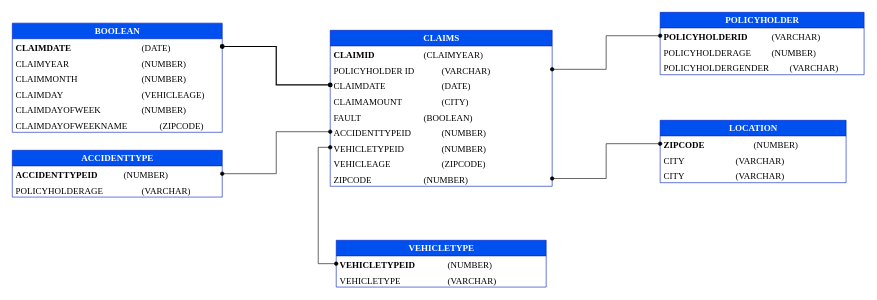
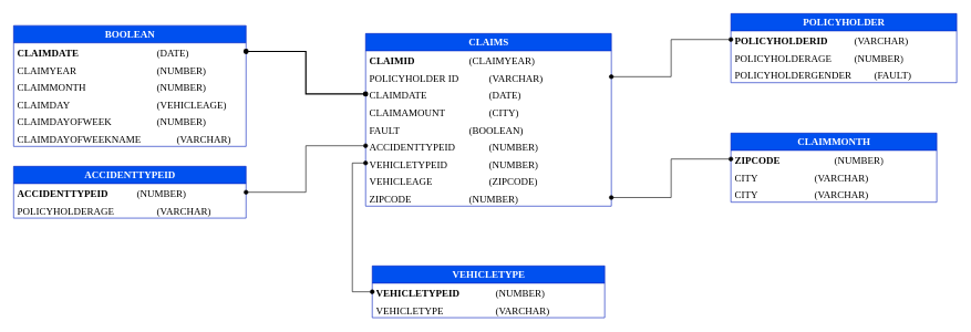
  <mxCell id="0" />
  <mxCell id="1" parent="0" />
- <mxCell id="2" value="ACCIDENTTYPE" style="swimlane;fontStyle=1;childLayout=stackLayout;horizontal=1;startSize=26;fillColor=#0050ef;horizontalStack=0;resizeParent=1;resizeParentMax=0;resizeLast=0;collapsible=1;marginBottom=0;html=1;fontSize=15;fontFamily=Verdana;fontColor=#ffffff;strokeColor=#001DBC;" vertex="1" parent="1"><mxGeometry x="20" y="250" width="350" height="78" as="geometry" /></mxCell>
+ <mxCell id="2" value="ACCIDENTTYPEID" style="swimlane;fontStyle=1;childLayout=stackLayout;horizontal=1;startSize=26;fillColor=#0050ef;horizontalStack=0;resizeParent=1;resizeParentMax=0;resizeLast=0;collapsible=1;marginBottom=0;html=1;fontSize=15;fontFamily=Verdana;fontColor=#ffffff;strokeColor=#001DBC;" vertex="1" parent="1"><mxGeometry x="20" y="250" width="350" height="78" as="geometry" /></mxCell>
  <mxCell id="3" value="&lt;b style=&quot;font-size: 15px;&quot;&gt;ACCIDENTTYPEID&lt;/b&gt; &lt;span style=&quot;white-space: pre; font-size: 15px;&quot;&gt;&#09;&lt;span style=&quot;white-space: pre;&quot;&gt;&#09;&lt;/span&gt;&lt;/span&gt;(NUMBER)" style="text;strokeColor=none;fillColor=none;align=left;verticalAlign=top;spacingLeft=4;spacingRight=4;overflow=hidden;rotatable=0;points=[[0,0.5],[1,0.5]];portConstraint=eastwest;whiteSpace=wrap;html=1;fontSize=15;fontFamily=Verdana;" vertex="1" parent="2"><mxGeometry y="26" width="350" height="26" as="geometry" /></mxCell>
  <mxCell id="4" value="POLICYHOLDERAGE&amp;nbsp; &amp;nbsp; &lt;span style=&quot;white-space: pre; font-size: 15px;&quot;&gt;&#09;&lt;span style=&quot;white-space: pre;&quot;&gt;&#09;&lt;/span&gt;&lt;/span&gt;(VARCHAR)" style="text;strokeColor=none;fillColor=none;align=left;verticalAlign=top;spacingLeft=4;spacingRight=4;overflow=hidden;rotatable=0;points=[[0,0.5],[1,0.5]];portConstraint=eastwest;whiteSpace=wrap;html=1;fontSize=15;fontFamily=Verdana;" vertex="1" parent="2"><mxGeometry y="52" width="350" height="26" as="geometry" /></mxCell>
  <mxCell id="5" value="CLAIMS" style="swimlane;fontStyle=1;childLayout=stackLayout;horizontal=1;startSize=26;fillColor=#0050ef;horizontalStack=0;resizeParent=1;resizeParentMax=0;resizeLast=0;collapsible=1;marginBottom=0;html=1;fontSize=15;fontFamily=Verdana;strokeColor=#001DBC;fontColor=#ffffff;" vertex="1" parent="1"><mxGeometry x="550" y="50" width="370" height="260" as="geometry" /></mxCell>
  <mxCell id="6" value="&lt;b style=&quot;font-size: 15px;&quot;&gt;CLAIMID&lt;/b&gt;&amp;nbsp; &amp;nbsp; &amp;nbsp; &amp;nbsp; &amp;nbsp; &amp;nbsp; &amp;nbsp; &amp;nbsp; &amp;nbsp; &amp;nbsp; &lt;span style=&quot;white-space: pre; font-size: 15px;&quot;&gt;&#09;&lt;/span&gt;(CLAIMYEAR)" style="text;strokeColor=none;fillColor=none;align=left;verticalAlign=top;spacingLeft=4;spacingRight=4;overflow=hidden;rotatable=0;points=[[0,0.5],[1,0.5]];portConstraint=eastwest;whiteSpace=wrap;html=1;fontSize=15;fontFamily=Verdana;" vertex="1" parent="5"><mxGeometry y="26" width="370" height="26" as="geometry" /></mxCell>
  <mxCell id="7" value="POLICYHOLDER ID&amp;nbsp;&amp;nbsp;&#09;&lt;span style=&quot;white-space: pre; font-size: 15px;&quot;&gt;&#09;&lt;/span&gt;&lt;span style=&quot;white-space: pre; font-size: 15px;&quot;&gt;&#09;&lt;/span&gt;&lt;span style=&quot;border-color: var(--border-color); font-size: 15px;&quot;&gt;&lt;/span&gt;(VARCHAR)" style="text;strokeColor=none;fillColor=none;align=left;verticalAlign=top;spacingLeft=4;spacingRight=4;overflow=hidden;rotatable=0;points=[[0,0.5],[1,0.5]];portConstraint=eastwest;whiteSpace=wrap;html=1;fontSize=15;fontFamily=Verdana;" vertex="1" parent="5"><mxGeometry y="52" width="370" height="26" as="geometry" /></mxCell>
  <mxCell id="8" value="CLAIMDATE&amp;nbsp; &amp;nbsp; &amp;nbsp; &amp;nbsp; &amp;nbsp; &amp;nbsp; &amp;nbsp;&#09;&lt;span style=&quot;border-color: var(--border-color); font-size: 15px;&quot;&gt;&lt;span style=&quot;white-space: pre; font-size: 15px;&quot;&gt;&amp;nbsp;&amp;nbsp;&amp;nbsp;&amp;nbsp;&lt;span style=&quot;white-space: pre; font-size: 15px;&quot;&gt;&#09;&lt;/span&gt;&lt;/span&gt;&lt;/span&gt;(DATE)" style="text;strokeColor=none;fillColor=none;align=left;verticalAlign=top;spacingLeft=4;spacingRight=4;overflow=hidden;rotatable=0;points=[[0,0.5],[1,0.5]];portConstraint=eastwest;whiteSpace=wrap;html=1;fontSize=15;fontFamily=Verdana;" vertex="1" parent="5"><mxGeometry y="78" width="370" height="26" as="geometry" /></mxCell>
  <mxCell id="9" value="CLAIMAMOUNT&amp;nbsp; &amp;nbsp; &amp;nbsp; &amp;nbsp;&#09;&lt;span style=&quot;border-color: var(--border-color); font-size: 15px;&quot;&gt;&lt;span style=&quot;white-space: pre; font-size: 15px;&quot;&gt;&amp;nbsp;&amp;nbsp;&amp;nbsp;&amp;nbsp;&lt;span style=&quot;white-space: pre; font-size: 15px;&quot;&gt;&#09;&lt;/span&gt;&lt;/span&gt;&lt;/span&gt;(CITY)" style="text;strokeColor=none;fillColor=none;align=left;verticalAlign=top;spacingLeft=4;spacingRight=4;overflow=hidden;rotatable=0;points=[[0,0.5],[1,0.5]];portConstraint=eastwest;whiteSpace=wrap;html=1;fontSize=15;fontFamily=Verdana;" vertex="1" parent="5"><mxGeometry y="104" width="370" height="26" as="geometry" /></mxCell>
  <mxCell id="10" value="FAULT&amp;nbsp; &amp;nbsp; &amp;nbsp; &amp;nbsp; &amp;nbsp; &amp;nbsp; &amp;nbsp; &amp;nbsp; &amp;nbsp; &amp;nbsp; &amp;nbsp;&#09;&lt;span style=&quot;border-color: var(--border-color); font-size: 15px;&quot;&gt;&lt;span style=&quot;white-space: pre; font-size: 15px;&quot;&gt;&amp;nbsp;&amp;nbsp;&amp;nbsp;&amp;nbsp;&lt;span style=&quot;white-space: pre; font-size: 15px;&quot;&gt;&#09;&lt;/span&gt;&lt;/span&gt;&lt;/span&gt;(BOOLEAN)" style="text;strokeColor=none;fillColor=none;align=left;verticalAlign=top;spacingLeft=4;spacingRight=4;overflow=hidden;rotatable=0;points=[[0,0.5],[1,0.5]];portConstraint=eastwest;whiteSpace=wrap;html=1;fontSize=15;fontFamily=Verdana;" vertex="1" parent="5"><mxGeometry y="130" width="370" height="26" as="geometry" /></mxCell>
  <mxCell id="11" value="ACCIDENTTYPEID&amp;nbsp;&#09;&lt;span style=&quot;white-space: pre; font-size: 15px;&quot;&gt;&#09;&lt;/span&gt;&lt;span style=&quot;white-space: pre; font-size: 15px;&quot;&gt;&#09;&lt;/span&gt;&lt;span style=&quot;border-color: var(--border-color); font-size: 15px;&quot;&gt;&lt;/span&gt;(NUMBER)" style="text;strokeColor=none;fillColor=none;align=left;verticalAlign=top;spacingLeft=4;spacingRight=4;overflow=hidden;rotatable=0;points=[[0,0.5],[1,0.5]];portConstraint=eastwest;whiteSpace=wrap;html=1;fontSize=15;fontFamily=Verdana;" vertex="1" parent="5"><mxGeometry y="156" width="370" height="26" as="geometry" /></mxCell>
  <mxCell id="12" value="VEHICLETYPEID&amp;nbsp; &amp;nbsp;&#09;&lt;span style=&quot;border-color: var(--border-color); font-size: 15px;&quot;&gt;&lt;span style=&quot;white-space: pre; font-size: 15px;&quot;&gt;&amp;nbsp;&amp;nbsp;&amp;nbsp;&amp;nbsp;&lt;/span&gt;&lt;/span&gt;&lt;span style=&quot;border-color: var(--border-color); font-size: 15px;&quot;&gt;&lt;span style=&quot;white-space: pre; font-size: 15px;&quot;&gt;&amp;nbsp;&amp;nbsp;&amp;nbsp;&amp;nbsp;&lt;span style=&quot;white-space: pre; font-size: 15px;&quot;&gt;&#09;&lt;/span&gt;&lt;/span&gt;&lt;/span&gt;(NUMBER)" style="text;strokeColor=none;fillColor=none;align=left;verticalAlign=top;spacingLeft=4;spacingRight=4;overflow=hidden;rotatable=0;points=[[0,0.5],[1,0.5]];portConstraint=eastwest;whiteSpace=wrap;html=1;fontSize=15;fontFamily=Verdana;" vertex="1" parent="5"><mxGeometry y="182" width="370" height="26" as="geometry" /></mxCell>
  <mxCell id="13" value="VEHICLEAGE&amp;nbsp; &amp;nbsp; &amp;nbsp; &amp;nbsp; &amp;nbsp;&amp;nbsp;&#09;&lt;span style=&quot;border-color: var(--border-color); font-size: 15px;&quot;&gt;&lt;span style=&quot;white-space: pre; font-size: 15px;&quot;&gt;&amp;nbsp;&amp;nbsp;&amp;nbsp;&amp;nbsp;&lt;span style=&quot;white-space: pre; font-size: 15px;&quot;&gt;&#09;&lt;/span&gt;&lt;/span&gt;&lt;/span&gt;(ZIPCODE)" style="text;strokeColor=none;fillColor=none;align=left;verticalAlign=top;spacingLeft=4;spacingRight=4;overflow=hidden;rotatable=0;points=[[0,0.5],[1,0.5]];portConstraint=eastwest;whiteSpace=wrap;html=1;fontSize=15;fontFamily=Verdana;" vertex="1" parent="5"><mxGeometry y="208" width="370" height="26" as="geometry" /></mxCell>
  <mxCell id="14" value="ZIPCODE&amp;nbsp; &amp;nbsp; &amp;nbsp; &amp;nbsp; &amp;nbsp; &amp;nbsp; &amp;nbsp; &amp;nbsp;&amp;nbsp;&#09;&lt;span style=&quot;border-color: var(--border-color); font-size: 15px;&quot;&gt;&lt;span style=&quot;white-space: pre; font-size: 15px;&quot;&gt;&amp;nbsp;&amp;nbsp;&amp;nbsp;&amp;nbsp;&lt;span style=&quot;white-space: pre; font-size: 15px;&quot;&gt;&#09;&lt;/span&gt;&lt;/span&gt;&lt;/span&gt;(NUMBER)" style="text;strokeColor=none;fillColor=none;align=left;verticalAlign=top;spacingLeft=4;spacingRight=4;overflow=hidden;rotatable=0;points=[[0,0.5],[1,0.5]];portConstraint=eastwest;whiteSpace=wrap;html=1;fontSize=15;fontFamily=Verdana;" vertex="1" parent="5"><mxGeometry y="234" width="370" height="26" as="geometry" /></mxCell>
  <mxCell id="15" value="BOOLEAN" style="swimlane;fontStyle=1;childLayout=stackLayout;horizontal=1;startSize=26;fillColor=#0050ef;horizontalStack=0;resizeParent=1;resizeParentMax=0;resizeLast=0;collapsible=1;marginBottom=0;html=1;fontSize=15;fontFamily=Verdana;strokeColor=#001DBC;fontColor=#ffffff;" vertex="1" parent="1"><mxGeometry x="20" y="38" width="350" height="182" as="geometry" /></mxCell>
  <mxCell id="16" value="&lt;b style=&quot;font-size: 15px;&quot;&gt;CLAIMDATE&lt;/b&gt;&amp;nbsp; &amp;nbsp; &amp;nbsp; &amp;nbsp; &amp;nbsp; &amp;nbsp; &amp;nbsp; &amp;nbsp; &amp;nbsp; &amp;nbsp; &amp;nbsp; &amp;nbsp; &amp;nbsp; &lt;span style=&quot;white-space: pre;&quot;&gt;&#09;&lt;/span&gt;(DATE)" style="text;strokeColor=none;fillColor=none;align=left;verticalAlign=top;spacingLeft=4;spacingRight=4;overflow=hidden;rotatable=0;points=[[0,0.5],[1,0.5]];portConstraint=eastwest;whiteSpace=wrap;html=1;fontSize=15;fontFamily=Verdana;" vertex="1" parent="15"><mxGeometry y="26" width="350" height="26" as="geometry" /></mxCell>
  <mxCell id="17" value="CLAIMYEAR&lt;span style=&quot;white-space: pre; font-size: 15px;&quot;&gt;&#09;&lt;/span&gt;&amp;nbsp; &amp;nbsp; &amp;nbsp; &amp;nbsp; &amp;nbsp; &amp;nbsp; &amp;nbsp; &amp;nbsp; &amp;nbsp; &amp;nbsp; &amp;nbsp; &amp;nbsp;&lt;span style=&quot;white-space: pre;&quot;&gt;&#09;&lt;/span&gt;(NUMBER)" style="text;strokeColor=none;fillColor=none;align=left;verticalAlign=top;spacingLeft=4;spacingRight=4;overflow=hidden;rotatable=0;points=[[0,0.5],[1,0.5]];portConstraint=eastwest;whiteSpace=wrap;html=1;fontSize=15;fontFamily=Verdana;" vertex="1" parent="15"><mxGeometry y="52" width="350" height="26" as="geometry" /></mxCell>
  <mxCell id="18" value="CLAIMMONTH&lt;span style=&quot;font-size: 15px;&quot;&gt;&lt;span style=&quot;white-space: pre; font-size: 15px;&quot;&gt;&amp;nbsp;&amp;nbsp;&amp;nbsp;&amp;nbsp;&lt;/span&gt;&lt;/span&gt;&amp;nbsp; &amp;nbsp; &amp;nbsp; &amp;nbsp; &amp;nbsp; &amp;nbsp; &amp;nbsp; &amp;nbsp; &amp;nbsp; &amp;nbsp;&lt;span style=&quot;white-space: pre;&quot;&gt;&#09;&lt;/span&gt;(NUMBER)" style="text;strokeColor=none;fillColor=none;align=left;verticalAlign=top;spacingLeft=4;spacingRight=4;overflow=hidden;rotatable=0;points=[[0,0.5],[1,0.5]];portConstraint=eastwest;whiteSpace=wrap;html=1;fontSize=15;fontFamily=Verdana;" vertex="1" parent="15"><mxGeometry y="78" width="350" height="26" as="geometry" /></mxCell>
  <mxCell id="19" value="CLAIMDAY&lt;span style=&quot;font-size: 15px;&quot;&gt;&lt;span style=&quot;white-space: pre; font-size: 15px;&quot;&gt;&amp;nbsp;&amp;nbsp;&amp;nbsp;&amp;nbsp;&lt;/span&gt;&lt;/span&gt;&amp;nbsp; &amp;nbsp; &amp;nbsp; &amp;nbsp; &amp;nbsp; &amp;nbsp; &amp;nbsp; &amp;nbsp; &amp;nbsp; &amp;nbsp; &amp;nbsp; &amp;nbsp; &amp;nbsp;&lt;span style=&quot;white-space: pre;&quot;&gt;&#09;&lt;/span&gt;(VEHICLEAGE)" style="text;strokeColor=none;fillColor=none;align=left;verticalAlign=top;spacingLeft=4;spacingRight=4;overflow=hidden;rotatable=0;points=[[0,0.5],[1,0.5]];portConstraint=eastwest;whiteSpace=wrap;html=1;fontSize=15;fontFamily=Verdana;" vertex="1" parent="15"><mxGeometry y="104" width="350" height="26" as="geometry" /></mxCell>
  <mxCell id="20" value="CLAIMDAYOFWEEK&lt;span style=&quot;white-space: pre; font-size: 15px;&quot;&gt;&#09;&lt;/span&gt;&amp;nbsp; &amp;nbsp; &amp;nbsp; &amp;nbsp;&lt;span style=&quot;white-space: pre;&quot;&gt;&#09;&lt;/span&gt;&lt;span style=&quot;white-space: pre;&quot;&gt;&#09;&lt;/span&gt;(NUMBER)" style="text;strokeColor=none;fillColor=none;align=left;verticalAlign=top;spacingLeft=4;spacingRight=4;overflow=hidden;rotatable=0;points=[[0,0.5],[1,0.5]];portConstraint=eastwest;whiteSpace=wrap;html=1;fontSize=15;fontFamily=Verdana;" vertex="1" parent="15"><mxGeometry y="130" width="350" height="26" as="geometry" /></mxCell>
- <mxCell id="21" value="CLAIMDAYOFWEEKNAME&amp;nbsp; &lt;span style=&quot;white-space: pre;&quot;&gt;&#09;&lt;/span&gt;&lt;span style=&quot;white-space: pre;&quot;&gt;&#09;&lt;/span&gt;(ZIPCODE)" style="text;strokeColor=none;fillColor=none;align=left;verticalAlign=top;spacingLeft=4;spacingRight=4;overflow=hidden;rotatable=0;points=[[0,0.5],[1,0.5]];portConstraint=eastwest;whiteSpace=wrap;html=1;fontSize=15;fontFamily=Verdana;" vertex="1" parent="15"><mxGeometry y="156" width="350" height="26" as="geometry" /></mxCell>
- <mxCell id="22" value="LOCATION" style="swimlane;fontStyle=1;childLayout=stackLayout;horizontal=1;startSize=26;fillColor=#0050ef;horizontalStack=0;resizeParent=1;resizeParentMax=0;resizeLast=0;collapsible=1;marginBottom=0;html=1;fontSize=15;fontFamily=Verdana;fontColor=#ffffff;strokeColor=#001DBC;" vertex="1" parent="1"><mxGeometry x="1100" y="200" width="310" height="104" as="geometry" /></mxCell>
+ <mxCell id="21" value="CLAIMDAYOFWEEKNAME&amp;nbsp; &lt;span style=&quot;white-space: pre;&quot;&gt;&#09;&lt;/span&gt;&lt;span style=&quot;white-space: pre;&quot;&gt;&#09;&lt;/span&gt;(VARCHAR)" style="text;strokeColor=none;fillColor=none;align=left;verticalAlign=top;spacingLeft=4;spacingRight=4;overflow=hidden;rotatable=0;points=[[0,0.5],[1,0.5]];portConstraint=eastwest;whiteSpace=wrap;html=1;fontSize=15;fontFamily=Verdana;" vertex="1" parent="15"><mxGeometry y="156" width="350" height="26" as="geometry" /></mxCell>
+ <mxCell id="22" value="CLAIMMONTH" style="swimlane;fontStyle=1;childLayout=stackLayout;horizontal=1;startSize=26;fillColor=#0050ef;horizontalStack=0;resizeParent=1;resizeParentMax=0;resizeLast=0;collapsible=1;marginBottom=0;html=1;fontSize=15;fontFamily=Verdana;fontColor=#ffffff;strokeColor=#001DBC;" vertex="1" parent="1"><mxGeometry x="1100" y="200" width="310" height="104" as="geometry" /></mxCell>
  <mxCell id="23" value="&lt;b style=&quot;font-size: 15px;&quot;&gt;ZIPCODE&lt;/b&gt; &lt;span style=&quot;white-space: pre; font-size: 15px;&quot;&gt;&#09;&lt;span style=&quot;white-space: pre; font-size: 15px;&quot;&gt;&#09;&lt;/span&gt;&lt;span style=&quot;white-space: pre; font-size: 15px;&quot;&gt;&#09;&lt;/span&gt;&lt;/span&gt;(NUMBER)" style="text;strokeColor=none;fillColor=none;align=left;verticalAlign=top;spacingLeft=4;spacingRight=4;overflow=hidden;rotatable=0;points=[[0,0.5],[1,0.5]];portConstraint=eastwest;whiteSpace=wrap;html=1;fontSize=15;fontFamily=Verdana;" vertex="1" parent="22"><mxGeometry y="26" width="310" height="26" as="geometry" /></mxCell>
  <mxCell id="24" value="CITY&amp;nbsp; &amp;nbsp; &lt;span style=&quot;white-space: pre; font-size: 15px;&quot;&gt;&#09;&lt;/span&gt;&lt;span style=&quot;white-space: pre; font-size: 15px;&quot;&gt;&#09;&lt;span style=&quot;white-space: pre; font-size: 15px;&quot;&gt;&#09;&lt;/span&gt;&lt;/span&gt;(VARCHAR)" style="text;strokeColor=none;fillColor=none;align=left;verticalAlign=top;spacingLeft=4;spacingRight=4;overflow=hidden;rotatable=0;points=[[0,0.5],[1,0.5]];portConstraint=eastwest;whiteSpace=wrap;html=1;fontSize=15;fontFamily=Verdana;" vertex="1" parent="22"><mxGeometry y="52" width="310" height="26" as="geometry" /></mxCell>
  <mxCell id="25" value="CITY&amp;nbsp; &amp;nbsp; &lt;span style=&quot;white-space: pre; font-size: 15px;&quot;&gt;&#09;&lt;/span&gt;&lt;span style=&quot;white-space: pre; font-size: 15px;&quot;&gt;&#09;&lt;span style=&quot;white-space: pre; font-size: 15px;&quot;&gt;&#09;&lt;/span&gt;&lt;/span&gt;(VARCHAR)" style="text;strokeColor=none;fillColor=none;align=left;verticalAlign=top;spacingLeft=4;spacingRight=4;overflow=hidden;rotatable=0;points=[[0,0.5],[1,0.5]];portConstraint=eastwest;whiteSpace=wrap;html=1;fontSize=15;fontFamily=Verdana;" vertex="1" parent="22"><mxGeometry y="78" width="310" height="26" as="geometry" /></mxCell>
  <mxCell id="26" value="POLICYHOLDER" style="swimlane;fontStyle=1;childLayout=stackLayout;horizontal=1;startSize=26;fillColor=#0050ef;horizontalStack=0;resizeParent=1;resizeParentMax=0;resizeLast=0;collapsible=1;marginBottom=0;html=1;fontSize=15;fontFamily=Verdana;fontColor=#ffffff;strokeColor=#001DBC;" vertex="1" parent="1"><mxGeometry x="1100" y="20" width="340" height="104" as="geometry" /></mxCell>
  <mxCell id="27" value="&lt;b style=&quot;font-size: 15px;&quot;&gt;POLICYHOLDERID&lt;/b&gt; &lt;span style=&quot;white-space: pre; font-size: 15px;&quot;&gt;&#09;&lt;span style=&quot;white-space: pre; font-size: 15px;&quot;&gt;&#09;&lt;/span&gt;&lt;/span&gt;(VARCHAR)" style="text;strokeColor=none;fillColor=none;align=left;verticalAlign=top;spacingLeft=4;spacingRight=4;overflow=hidden;rotatable=0;points=[[0,0.5],[1,0.5]];portConstraint=eastwest;whiteSpace=wrap;html=1;fontSize=15;fontFamily=Verdana;" vertex="1" parent="26"><mxGeometry y="26" width="340" height="26" as="geometry" /></mxCell>
  <mxCell id="28" value="POLICYHOLDERAGE&amp;nbsp; &amp;nbsp;&amp;nbsp;&lt;span style=&quot;white-space: pre; font-size: 15px;&quot;&gt;&#09;&lt;/span&gt;(NUMBER)" style="text;strokeColor=none;fillColor=none;align=left;verticalAlign=top;spacingLeft=4;spacingRight=4;overflow=hidden;rotatable=0;points=[[0,0.5],[1,0.5]];portConstraint=eastwest;whiteSpace=wrap;html=1;fontSize=15;fontFamily=Verdana;" vertex="1" parent="26"><mxGeometry y="52" width="340" height="26" as="geometry" /></mxCell>
- <mxCell id="29" value="POLICYHOLDERGENDER&amp;nbsp; &amp;nbsp;&amp;nbsp;&lt;span style=&quot;white-space: pre; font-size: 15px;&quot;&gt;&#09;&lt;/span&gt;(VARCHAR)" style="text;strokeColor=none;fillColor=none;align=left;verticalAlign=top;spacingLeft=4;spacingRight=4;overflow=hidden;rotatable=0;points=[[0,0.5],[1,0.5]];portConstraint=eastwest;whiteSpace=wrap;html=1;fontSize=15;fontFamily=Verdana;" vertex="1" parent="26"><mxGeometry y="78" width="340" height="26" as="geometry" /></mxCell>
+ <mxCell id="29" value="POLICYHOLDERGENDER&amp;nbsp; &amp;nbsp;&amp;nbsp;&lt;span style=&quot;white-space: pre; font-size: 15px;&quot;&gt;&#09;&lt;/span&gt;(FAULT)" style="text;strokeColor=none;fillColor=none;align=left;verticalAlign=top;spacingLeft=4;spacingRight=4;overflow=hidden;rotatable=0;points=[[0,0.5],[1,0.5]];portConstraint=eastwest;whiteSpace=wrap;html=1;fontSize=15;fontFamily=Verdana;" vertex="1" parent="26"><mxGeometry y="78" width="340" height="26" as="geometry" /></mxCell>
  <mxCell id="30" value="VEHICLETYPE" style="swimlane;fontStyle=1;childLayout=stackLayout;horizontal=1;startSize=26;fillColor=#0050ef;horizontalStack=0;resizeParent=1;resizeParentMax=0;resizeLast=0;collapsible=1;marginBottom=0;html=1;fontSize=15;fontFamily=Verdana;fontColor=#ffffff;strokeColor=#001DBC;" vertex="1" parent="1"><mxGeometry x="560" y="400" width="350" height="78" as="geometry" /></mxCell>
  <mxCell id="31" value="&lt;b style=&quot;font-size: 15px;&quot;&gt;VEHICLETYPEID&lt;/b&gt;&amp;nbsp;&lt;span style=&quot;white-space: pre; font-size: 15px;&quot;&gt;&#09;&lt;/span&gt;&lt;span style=&quot;white-space: pre; font-size: 15px;&quot;&gt;&#09;&lt;/span&gt;(NUMBER)" style="text;strokeColor=none;fillColor=none;align=left;verticalAlign=top;spacingLeft=4;spacingRight=4;overflow=hidden;rotatable=0;points=[[0,0.5],[1,0.5]];portConstraint=eastwest;whiteSpace=wrap;html=1;fontSize=15;fontFamily=Verdana;" vertex="1" parent="30"><mxGeometry y="26" width="350" height="26" as="geometry" /></mxCell>
  <mxCell id="32" value="VEHICLETYPE&amp;nbsp; &amp;nbsp; &lt;span style=&quot;white-space: pre; font-size: 15px;&quot;&gt;&#09;&lt;/span&gt;&lt;span style=&quot;white-space: pre; font-size: 15px;&quot;&gt;&#09;&lt;span style=&quot;white-space: pre;&quot;&gt;&#09;&lt;/span&gt;&lt;/span&gt;(VARCHAR)" style="text;strokeColor=none;fillColor=none;align=left;verticalAlign=top;spacingLeft=4;spacingRight=4;overflow=hidden;rotatable=0;points=[[0,0.5],[1,0.5]];portConstraint=eastwest;whiteSpace=wrap;html=1;fontSize=15;fontFamily=Verdana;" vertex="1" parent="30"><mxGeometry y="52" width="350" height="26" as="geometry" /></mxCell>
  <mxCell id="33" style="edgeStyle=orthogonalEdgeStyle;rounded=0;orthogonalLoop=1;jettySize=auto;html=1;endArrow=oval;endFill=1;startArrow=oval;startFill=1;fontSize=15;fontFamily=Verdana;" edge="1" parent="1" source="3" target="11"><mxGeometry relative="1" as="geometry" /></mxCell>
  <mxCell id="34" style="edgeStyle=orthogonalEdgeStyle;rounded=0;orthogonalLoop=1;jettySize=auto;html=1;endArrow=oval;endFill=1;startArrow=oval;startFill=1;exitX=1;exitY=0.5;exitDx=0;exitDy=0;fontSize=15;fontFamily=Verdana;strokeWidth=2;" edge="1" parent="1" source="16" target="8"><mxGeometry relative="1" as="geometry"><mxPoint x="440" y="460" as="sourcePoint" /><mxPoint x="540" y="592" as="targetPoint" /></mxGeometry></mxCell>
  <mxCell id="35" style="edgeStyle=orthogonalEdgeStyle;rounded=0;orthogonalLoop=1;jettySize=auto;html=1;entryX=0;entryY=0.5;entryDx=0;entryDy=0;endArrow=oval;endFill=1;startArrow=oval;startFill=1;fontSize=15;fontFamily=Verdana;" edge="1" parent="1" source="31" target="12"><mxGeometry relative="1" as="geometry" /></mxCell>
  <mxCell id="36" style="edgeStyle=orthogonalEdgeStyle;rounded=0;orthogonalLoop=1;jettySize=auto;html=1;entryX=1;entryY=0.5;entryDx=0;entryDy=0;endArrow=oval;endFill=1;startArrow=oval;startFill=1;fontSize=15;fontFamily=Verdana;" edge="1" parent="1" source="27" target="7"><mxGeometry relative="1" as="geometry" /></mxCell>
  <mxCell id="37" style="edgeStyle=orthogonalEdgeStyle;rounded=0;orthogonalLoop=1;jettySize=auto;html=1;entryX=1;entryY=0.5;entryDx=0;entryDy=0;startArrow=oval;startFill=1;endArrow=oval;endFill=1;fontSize=15;fontFamily=Verdana;" edge="1" parent="1" source="23" target="14"><mxGeometry relative="1" as="geometry" /></mxCell>
